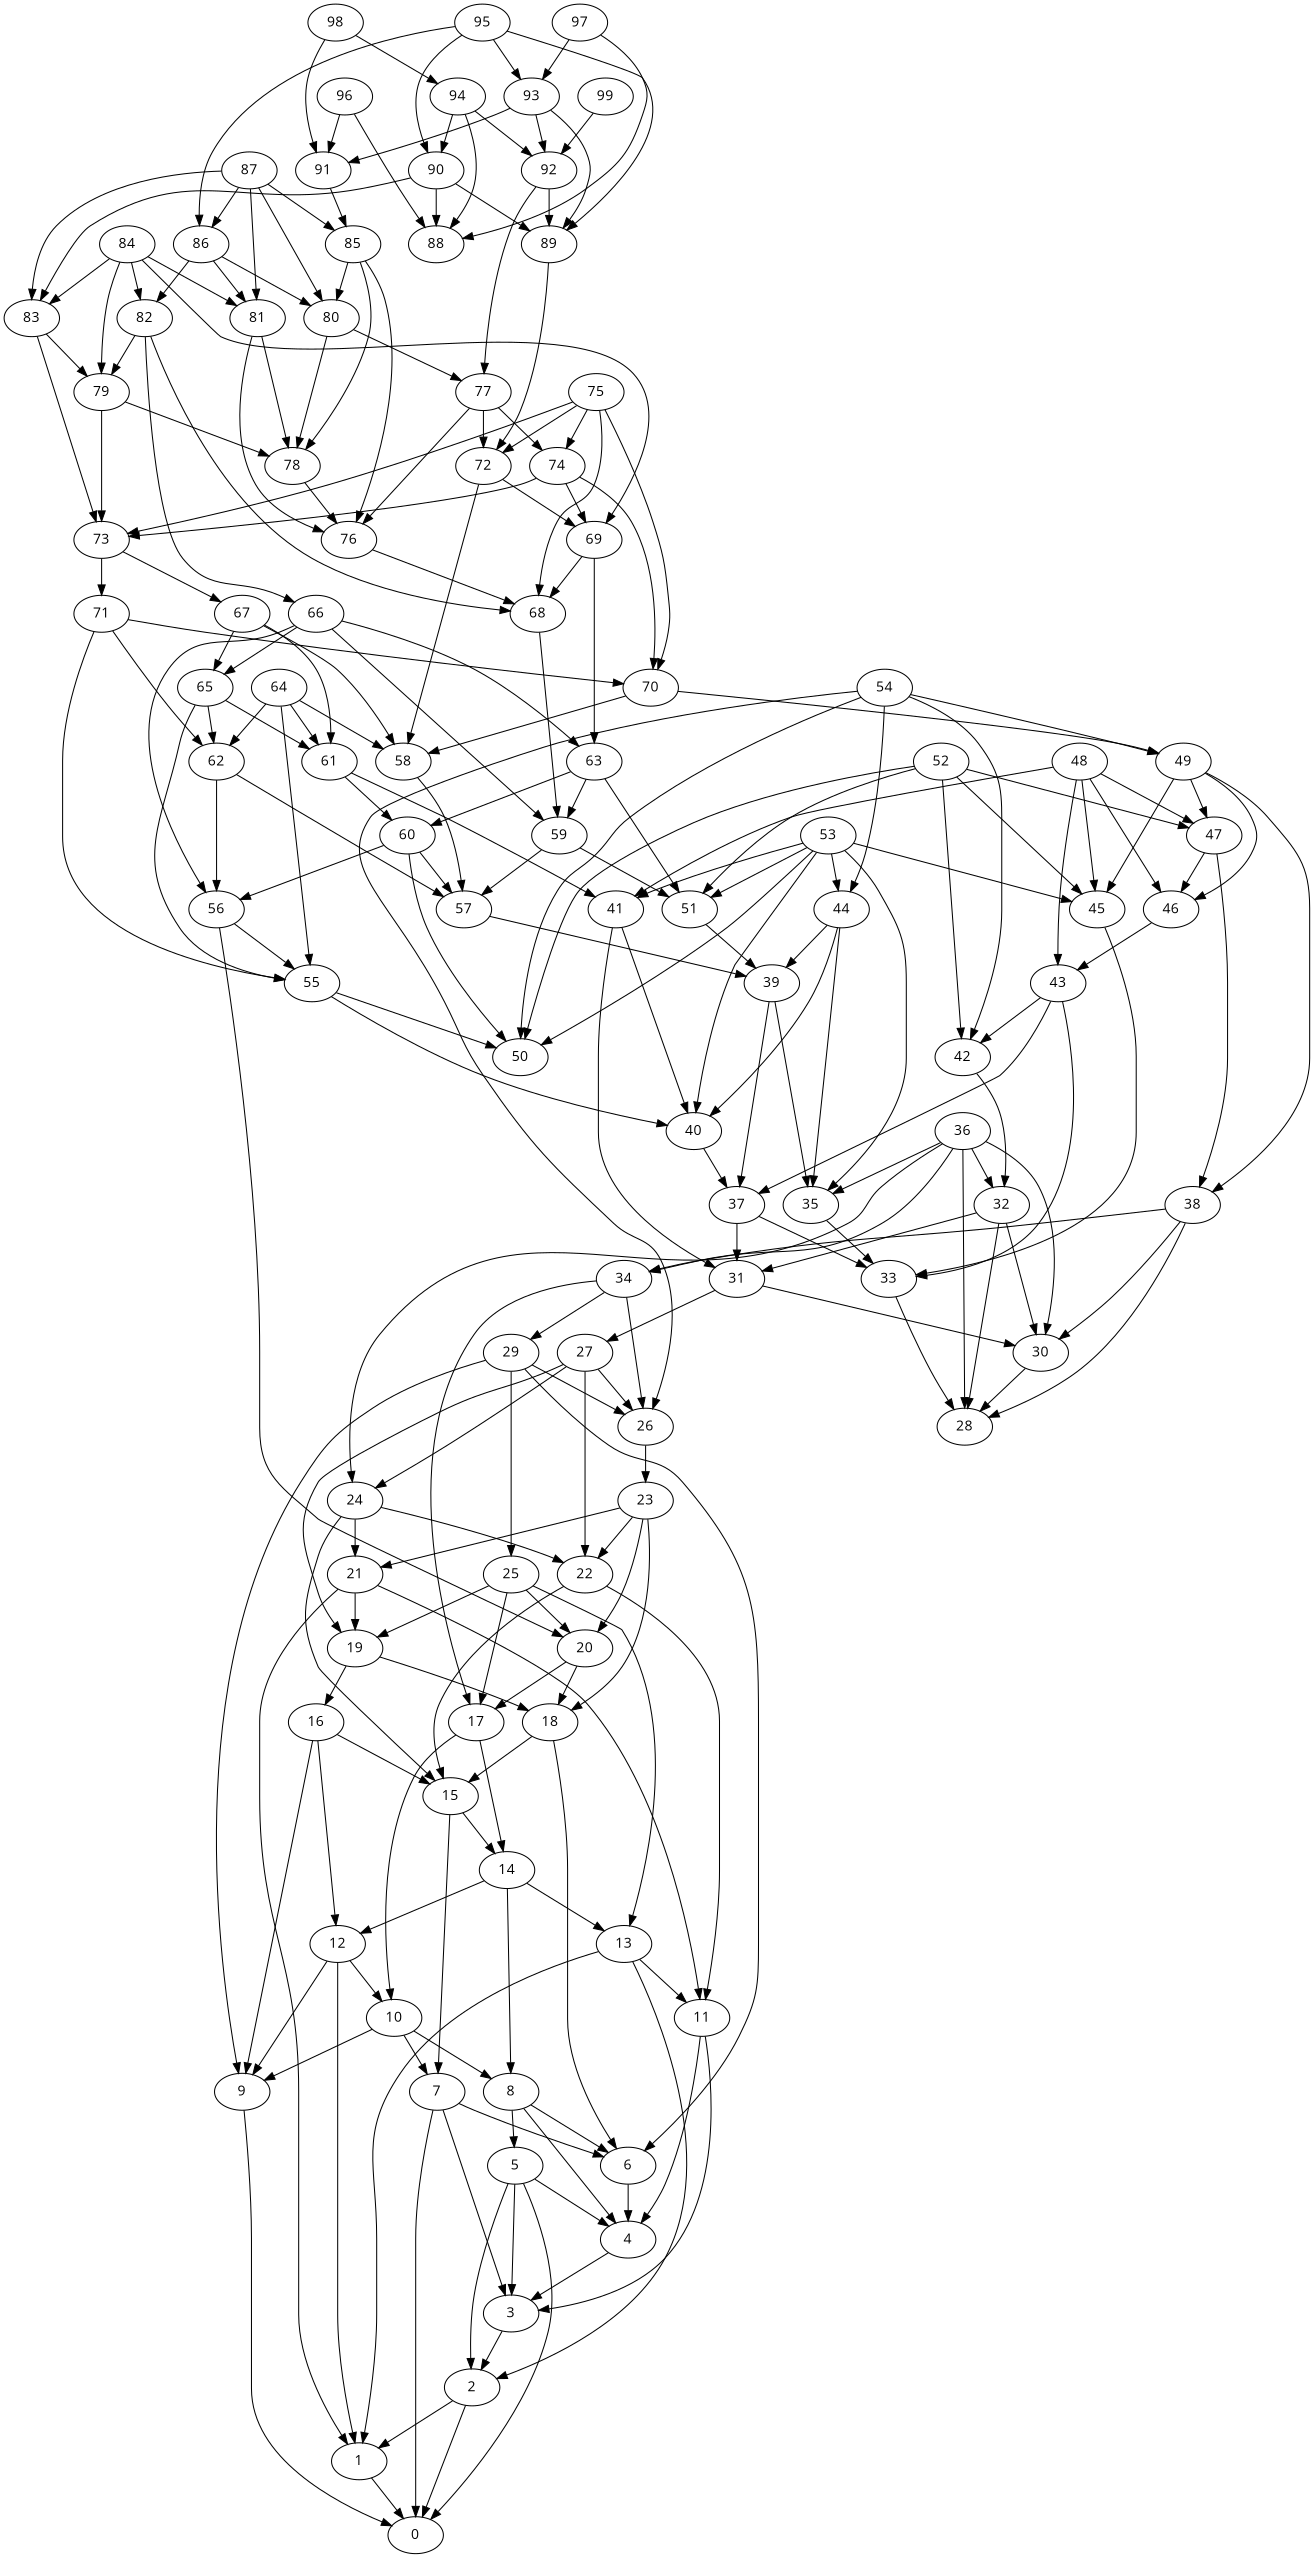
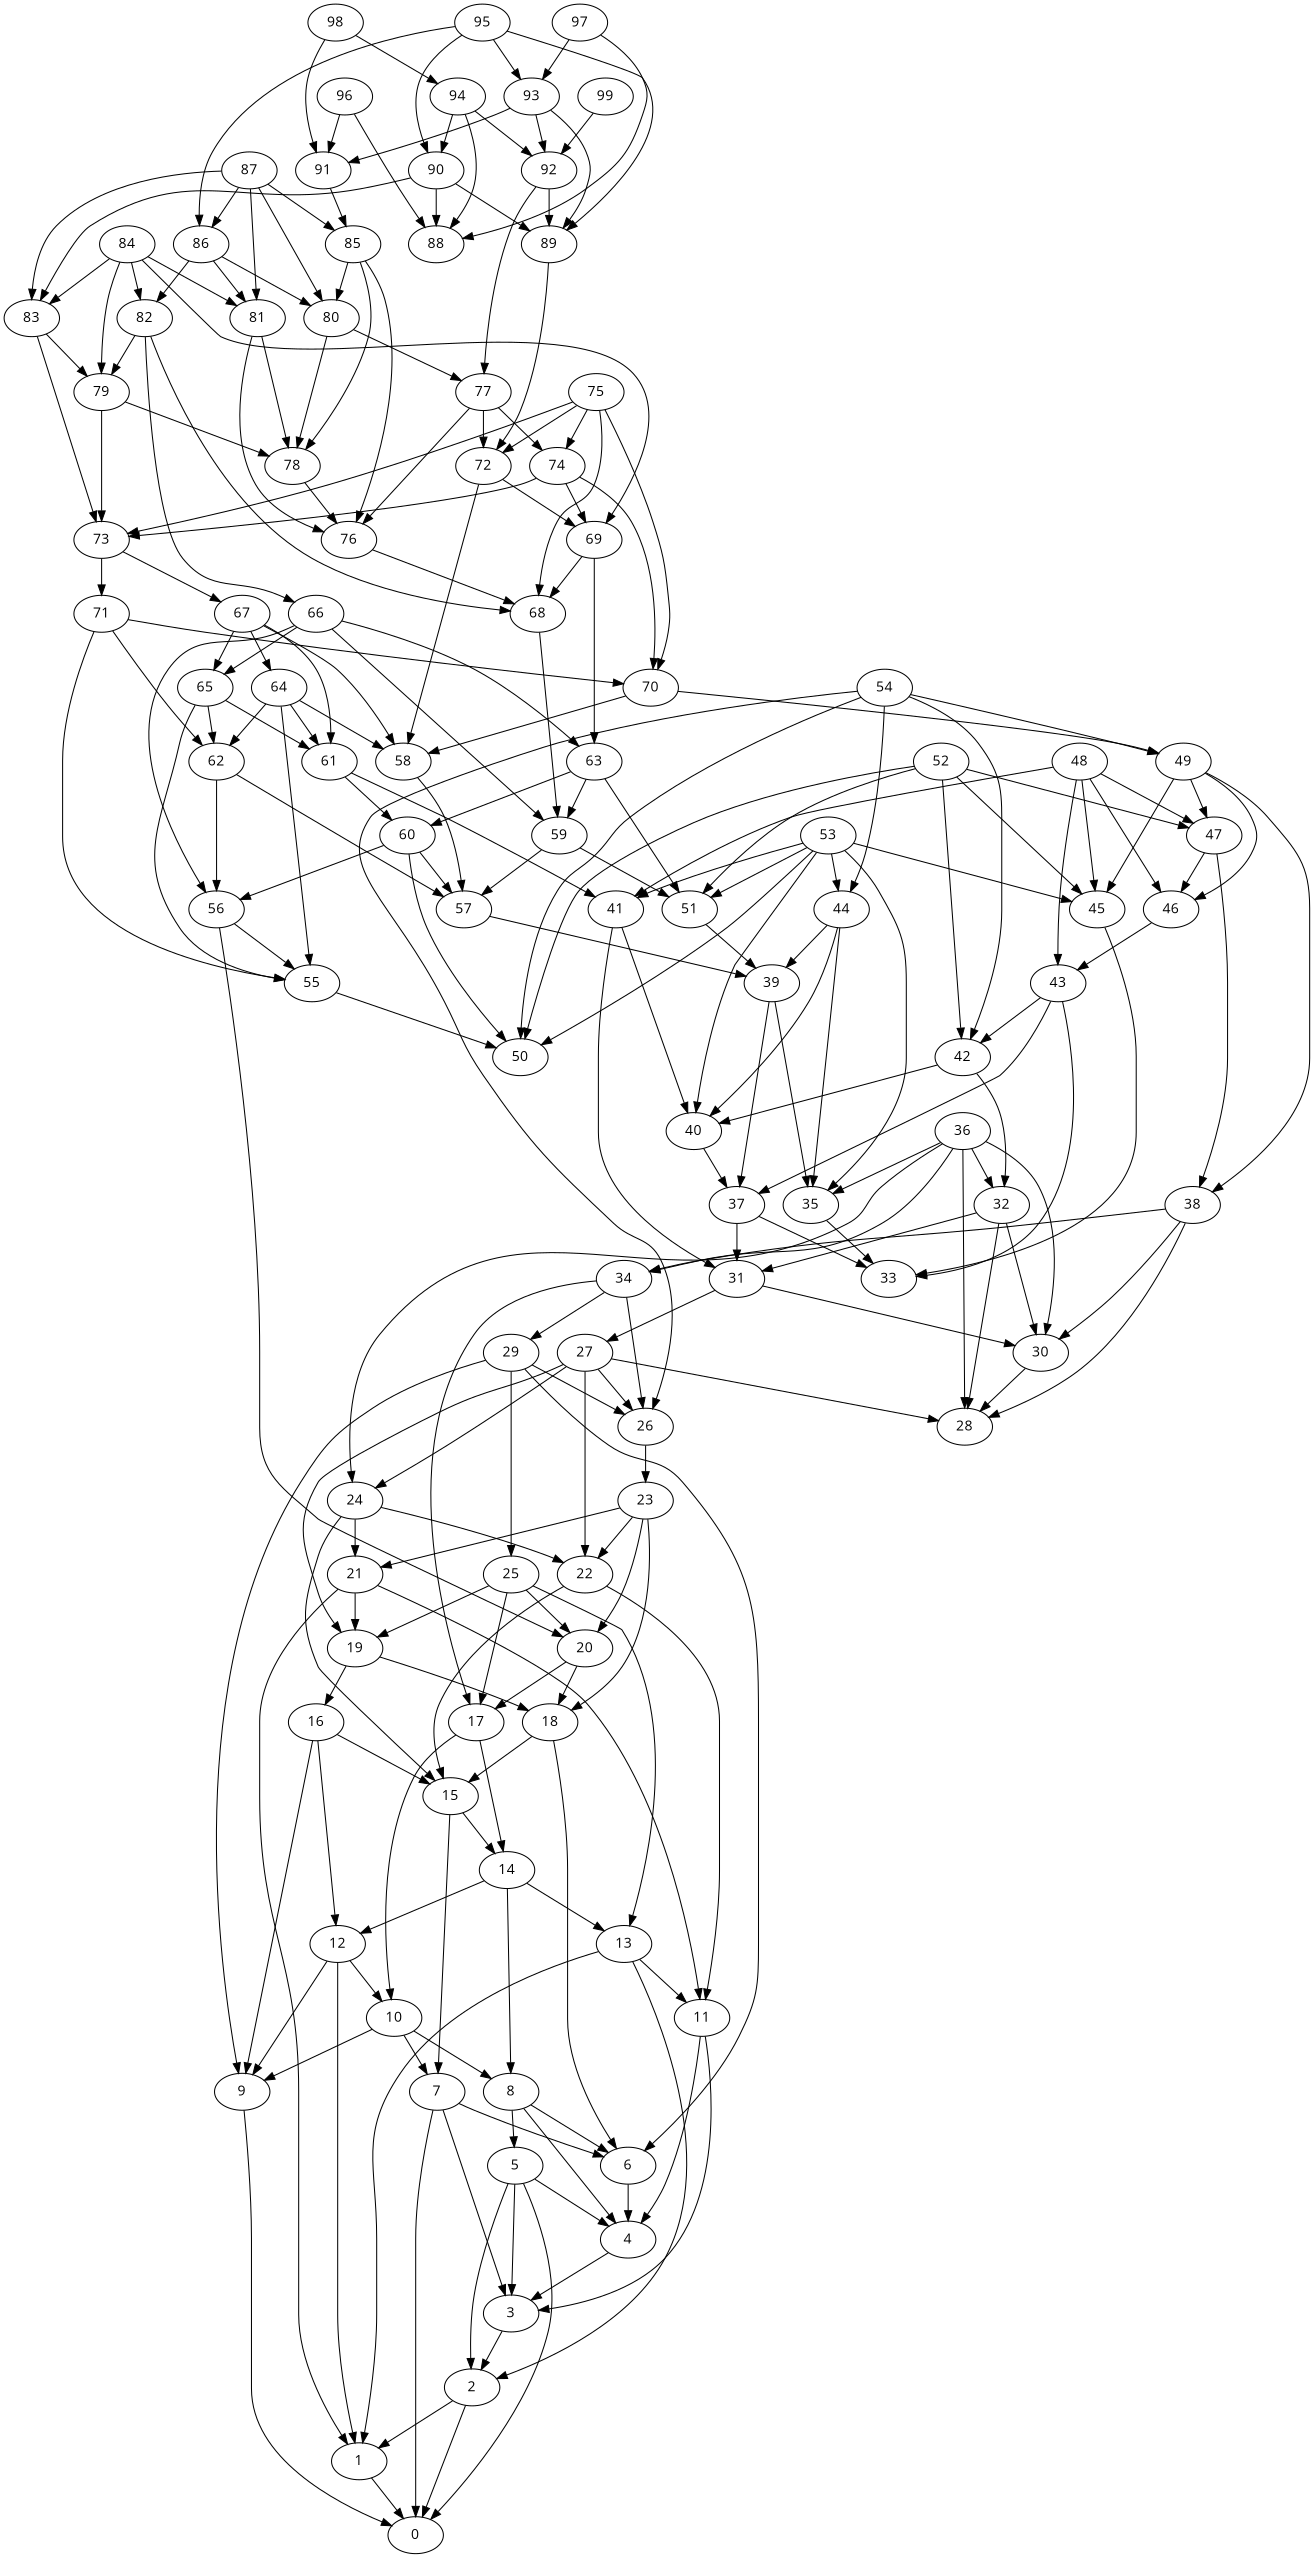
  digraph {
    fontname="Open Sans"
    node [fontname="Open Sans"]
    edge [fontname="Open Sans"]
    1
    0
    2
    3
    4
    5
    6
    7
    8
    9
    10
    11
    12
    13
    14
    15
    16
    17
    18
    19
    20
    21
    22
    23
    24
    25
    26
    27
    29
    30
    28
    31
    32
    33
    34
    35
    36
    37
    38
    39
    40
    41
    42
    43
    44
    45
    46
    47
    48
    49
    51
    52
    50
    53
    54
    55
    56
    57
    58
    59
    60
    61
    62
    63
    64
    65
    66
    67
    68
    69
    70
    71
    72
    73
    74
    75
    76
    77
    78
    79
    80
    81
    82
    83
    84
    85
    86
    87
    89
    90
    88
    91
    92
    93
    94
    95
    96
    97
    98
    99
    1 -> 0
    2 -> 1
    2 -> 0
    3 -> 2
    4 -> 3
    5 -> 0
    5 -> 2
    5 -> 3
    5 -> 4
    6 -> 4
    7 -> 0
    7 -> 3
    7 -> 6
    8 -> 4
    8 -> 5
    8 -> 6
    9 -> 0
    10 -> 7
    10 -> 8
    10 -> 9
    11 -> 3
    11 -> 4
    12 -> 1
    12 -> 9
    12 -> 10
    13 -> 1
    13 -> 2
    13 -> 11
    14 -> 8
    14 -> 12
    14 -> 13
    15 -> 7
    15 -> 14
    16 -> 9
    16 -> 12
    16 -> 15
    17 -> 10
    17 -> 14
    18 -> 6
    18 -> 15
    19 -> 16
    19 -> 18
    20 -> 17
    20 -> 18
    21 -> 1
    21 -> 11
    21 -> 19
    22 -> 11
    22 -> 15
    23 -> 18
    23 -> 20
    23 -> 21
    23 -> 22
    24 -> 15
    24 -> 21
    24 -> 22
    25 -> 13
    25 -> 17
    25 -> 19
    25 -> 20
    26 -> 23
    27 -> 19
    27 -> 22
    27 -> 24
    27 -> 26
    29 -> 6
    29 -> 9
    29 -> 25
    29 -> 26
    30 -> 28
    31 -> 27
    31 -> 30
    32 -> 30
    32 -> 28
    32 -> 31
-   33 -> 28
+   27 -> 28
    34 -> 17
    34 -> 26
    34 -> 29
    35 -> 33
    36 -> 24
    36 -> 30
    36 -> 28
    36 -> 32
    36 -> 34
    36 -> 35
    37 -> 31
    37 -> 33
    38 -> 30
    38 -> 28
    38 -> 34
    39 -> 35
    39 -> 37
    40 -> 37
    41 -> 31
    41 -> 40
    42 -> 32
-   55 -> 40
+   42 -> 40
    43 -> 33
    43 -> 37
    43 -> 42
    44 -> 35
    44 -> 39
    44 -> 40
    45 -> 33
    46 -> 43
    47 -> 38
    47 -> 46
    48 -> 41
    48 -> 43
    48 -> 45
    48 -> 46
    48 -> 47
    49 -> 38
    49 -> 45
    49 -> 46
    49 -> 47
    51 -> 39
    52 -> 42
    52 -> 45
    52 -> 47
    52 -> 51
    52 -> 50
    53 -> 35
    53 -> 40
    53 -> 41
    53 -> 44
    53 -> 45
    53 -> 51
    53 -> 50
    54 -> 26
    54 -> 42
    54 -> 44
    54 -> 49
    54 -> 50
    55 -> 50
    56 -> 20
    56 -> 55
    57 -> 39
    58 -> 57
    59 -> 51
    59 -> 57
    60 -> 50
    60 -> 56
    60 -> 57
    61 -> 41
    61 -> 60
    62 -> 56
    62 -> 57
    63 -> 51
    63 -> 59
    63 -> 60
    64 -> 55
    64 -> 58
    64 -> 61
    64 -> 62
    65 -> 55
    65 -> 61
    65 -> 62
    66 -> 56
    66 -> 59
    66 -> 63
    66 -> 65
    67 -> 58
    67 -> 61
+   67 -> 64
    67 -> 65
    68 -> 59
    69 -> 63
    69 -> 68
    70 -> 49
    70 -> 58
    71 -> 55
    71 -> 62
    71 -> 70
    72 -> 58
    72 -> 69
    73 -> 67
    73 -> 71
    74 -> 69
    74 -> 70
    74 -> 73
    75 -> 68
    75 -> 70
    75 -> 72
    75 -> 73
    75 -> 74
    76 -> 68
    77 -> 72
    77 -> 74
    77 -> 76
    78 -> 76
    79 -> 73
    79 -> 78
    80 -> 77
    80 -> 78
    81 -> 76
    81 -> 78
    82 -> 66
    82 -> 68
    82 -> 79
    83 -> 73
    83 -> 79
    84 -> 69
    84 -> 79
    84 -> 81
    84 -> 82
    84 -> 83
    85 -> 76
    85 -> 78
    85 -> 80
    86 -> 80
    86 -> 81
    86 -> 82
    87 -> 80
    87 -> 81
    87 -> 83
    87 -> 85
    87 -> 86
    89 -> 72
    90 -> 83
    90 -> 89
    90 -> 88
    91 -> 85
    92 -> 77
    92 -> 89
    93 -> 89
    93 -> 91
    93 -> 92
    94 -> 90
    94 -> 88
    94 -> 92
    95 -> 86
    95 -> 89
    95 -> 90
    95 -> 93
    96 -> 88
    96 -> 91
    97 -> 88
    97 -> 93
    98 -> 91
    98 -> 94
    99 -> 92
  }
